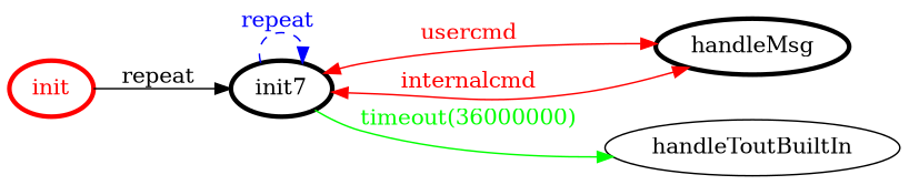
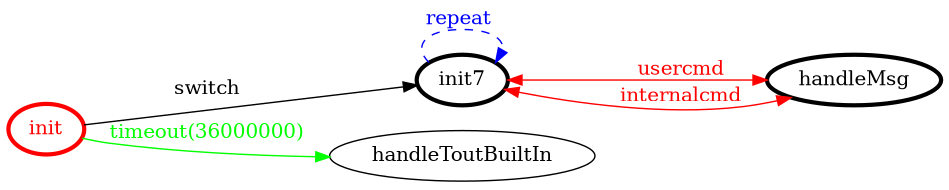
  digraph {
    rankdir=LR
    node [color=black fontcolor=black penwidth=3]
    edge [color=red fontcolor=red]
    init [color=red fontcolor=red]
    n2 [label=init7]
    handleMsg
    handleToutBuiltIn [color="" fontcolor="" penwidth=""]
-   init -> n2 [color=black fontcolor=black label="repeat "]
+   init -> n2 [color=black fontcolor=black label=switch]
    n2 -> n2 [color=blue fontcolor=blue label="repeat " style=dashed]
    n2 -> handleMsg [dir=both label=usercmd]
    n2 -> handleMsg [dir=both label=internalcmd]
-   n2 -> handleToutBuiltIn [color=green fontcolor=green label="timeout(36000000)"]
+   init -> handleToutBuiltIn [color=green fontcolor=green label="timeout(36000000)"]
  }
